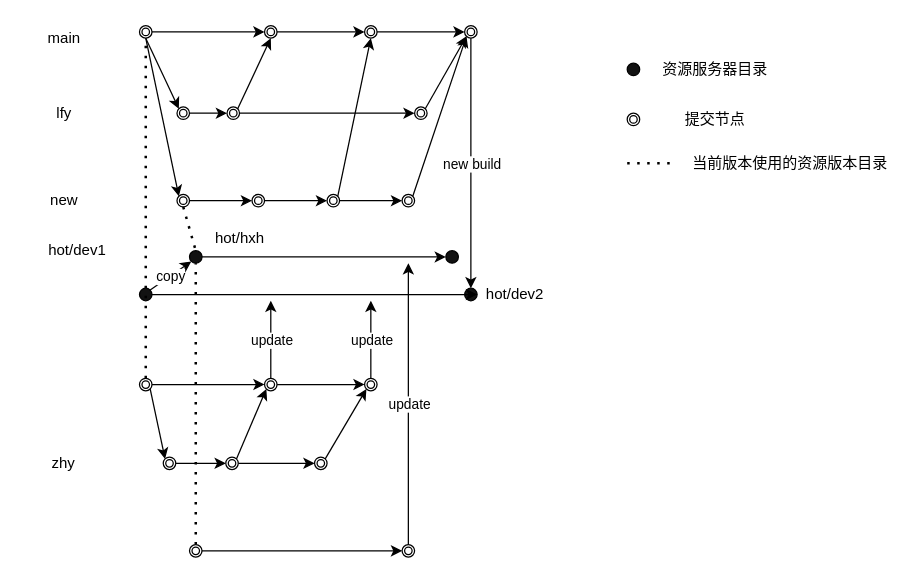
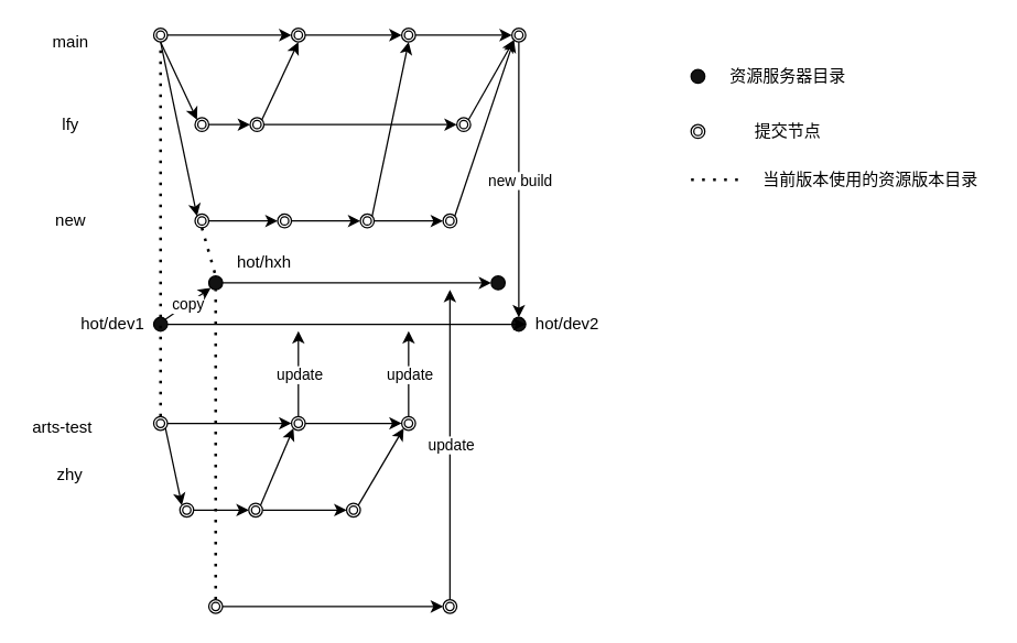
  <mxCell id="0" />
  <mxCell id="1" parent="0" />
  <mxCell id="2" value="lfy" style="text;html=1;strokeColor=none;fillColor=none;align=center;verticalAlign=middle;whiteSpace=wrap;rounded=0;" vertex="1" parent="1"><mxGeometry x="31" y="80" width="40" height="20" as="geometry" /></mxCell>
  <mxCell id="3" value="main" style="text;html=1;strokeColor=none;fillColor=none;align=center;verticalAlign=middle;whiteSpace=wrap;rounded=0;" vertex="1" parent="1"><mxGeometry x="31" y="20" width="40" height="20" as="geometry" /></mxCell>
  <mxCell id="4" value="new" style="text;html=1;strokeColor=none;fillColor=none;align=center;verticalAlign=middle;whiteSpace=wrap;rounded=0;" vertex="1" parent="1"><mxGeometry x="31" y="150" width="40" height="20" as="geometry" /></mxCell>
  <mxCell id="5" value="" style="edgeStyle=orthogonalEdgeStyle;rounded=0;orthogonalLoop=1;jettySize=auto;html=1;" edge="1" parent="1" source="6" target="11"><mxGeometry relative="1" as="geometry" /></mxCell>
  <mxCell id="6" value="" style="ellipse;shape=doubleEllipse;whiteSpace=wrap;html=1;aspect=fixed;" vertex="1" parent="1"><mxGeometry x="141" y="85" width="10" height="10" as="geometry" /></mxCell>
  <mxCell id="7" value="" style="ellipse;whiteSpace=wrap;html=1;aspect=fixed;fillColor=#121212;" vertex="1" parent="1"><mxGeometry x="111" y="230" width="10" height="10" as="geometry" /></mxCell>
  <mxCell id="8" value="" style="edgeStyle=orthogonalEdgeStyle;rounded=0;orthogonalLoop=1;jettySize=auto;html=1;" edge="1" parent="1" source="9" target="13"><mxGeometry relative="1" as="geometry" /></mxCell>
  <mxCell id="9" value="" style="ellipse;shape=doubleEllipse;whiteSpace=wrap;html=1;aspect=fixed;" vertex="1" parent="1"><mxGeometry x="111" y="20" width="10" height="10" as="geometry" /></mxCell>
  <mxCell id="10" value="" style="endArrow=classic;html=1;entryX=0;entryY=0;entryDx=0;entryDy=0;exitX=0.5;exitY=1;exitDx=0;exitDy=0;" edge="1" parent="1" source="9" target="6"><mxGeometry width="50" height="50" relative="1" as="geometry"><mxPoint x="118" y="35" as="sourcePoint" /><mxPoint x="391" y="160" as="targetPoint" /></mxGeometry></mxCell>
  <mxCell id="11" value="" style="ellipse;shape=doubleEllipse;whiteSpace=wrap;html=1;aspect=fixed;" vertex="1" parent="1"><mxGeometry x="181" y="85" width="10" height="10" as="geometry" /></mxCell>
  <mxCell id="12" value="" style="edgeStyle=orthogonalEdgeStyle;rounded=0;orthogonalLoop=1;jettySize=auto;html=1;" edge="1" parent="1" source="13" target="22"><mxGeometry relative="1" as="geometry" /></mxCell>
  <mxCell id="13" value="" style="ellipse;shape=doubleEllipse;whiteSpace=wrap;html=1;aspect=fixed;" vertex="1" parent="1"><mxGeometry x="211" y="20" width="10" height="10" as="geometry" /></mxCell>
  <mxCell id="14" value="" style="endArrow=classic;html=1;exitX=1;exitY=0;exitDx=0;exitDy=0;entryX=0.5;entryY=1;entryDx=0;entryDy=0;" edge="1" parent="1" source="11" target="13"><mxGeometry width="50" height="50" relative="1" as="geometry"><mxPoint x="341" y="210" as="sourcePoint" /><mxPoint x="391" y="160" as="targetPoint" /></mxGeometry></mxCell>
  <mxCell id="15" value="" style="edgeStyle=orthogonalEdgeStyle;rounded=0;orthogonalLoop=1;jettySize=auto;html=1;" edge="1" parent="1" source="16" target="19"><mxGeometry relative="1" as="geometry" /></mxCell>
  <mxCell id="16" value="" style="ellipse;shape=doubleEllipse;whiteSpace=wrap;html=1;aspect=fixed;" vertex="1" parent="1"><mxGeometry x="141" y="155" width="10" height="10" as="geometry" /></mxCell>
  <mxCell id="17" value="" style="endArrow=classic;html=1;entryX=0;entryY=0;entryDx=0;entryDy=0;exitX=0.5;exitY=1;exitDx=0;exitDy=0;" edge="1" parent="1" source="9" target="16"><mxGeometry width="50" height="50" relative="1" as="geometry"><mxPoint x="121" y="30" as="sourcePoint" /><mxPoint x="391" y="160" as="targetPoint" /></mxGeometry></mxCell>
  <mxCell id="18" value="" style="edgeStyle=orthogonalEdgeStyle;rounded=0;orthogonalLoop=1;jettySize=auto;html=1;" edge="1" parent="1" source="19" target="21"><mxGeometry relative="1" as="geometry" /></mxCell>
  <mxCell id="19" value="" style="ellipse;shape=doubleEllipse;whiteSpace=wrap;html=1;aspect=fixed;" vertex="1" parent="1"><mxGeometry x="201" y="155" width="10" height="10" as="geometry" /></mxCell>
  <mxCell id="20" value="" style="edgeStyle=orthogonalEdgeStyle;rounded=0;orthogonalLoop=1;jettySize=auto;html=1;" edge="1" parent="1" source="21" target="65"><mxGeometry relative="1" as="geometry" /></mxCell>
  <mxCell id="21" value="" style="ellipse;shape=doubleEllipse;whiteSpace=wrap;html=1;aspect=fixed;" vertex="1" parent="1"><mxGeometry x="261" y="155" width="10" height="10" as="geometry" /></mxCell>
  <mxCell id="22" value="" style="ellipse;shape=doubleEllipse;whiteSpace=wrap;html=1;aspect=fixed;" vertex="1" parent="1"><mxGeometry x="291" y="20" width="10" height="10" as="geometry" /></mxCell>
  <mxCell id="23" value="" style="endArrow=classic;html=1;exitX=1;exitY=0;exitDx=0;exitDy=0;entryX=0.5;entryY=1;entryDx=0;entryDy=0;" edge="1" parent="1" source="21" target="22"><mxGeometry width="50" height="50" relative="1" as="geometry"><mxPoint x="341" y="210" as="sourcePoint" /><mxPoint x="391" y="160" as="targetPoint" /></mxGeometry></mxCell>
  <mxCell id="24" value="" style="ellipse;whiteSpace=wrap;html=1;aspect=fixed;fillColor=#121212;" vertex="1" parent="1"><mxGeometry x="371" y="230" width="10" height="10" as="geometry" /></mxCell>
  <mxCell id="25" value="" style="endArrow=classic;html=1;exitX=1;exitY=0.5;exitDx=0;exitDy=0;" edge="1" parent="1" source="7"><mxGeometry width="50" height="50" relative="1" as="geometry"><mxPoint x="341" y="210" as="sourcePoint" /><mxPoint x="381" y="235" as="targetPoint" /></mxGeometry></mxCell>
+ <mxCell id="26" value="arts-test" style="text;html=1;strokeColor=none;fillColor=none;align=center;verticalAlign=middle;whiteSpace=wrap;rounded=0;" vertex="1" parent="1"><mxGeometry x="20" y="300" width="50" height="20" as="geometry" /></mxCell>
  <mxCell id="27" value="" style="edgeStyle=orthogonalEdgeStyle;rounded=0;orthogonalLoop=1;jettySize=auto;html=1;" edge="1" parent="1" source="28" target="30"><mxGeometry relative="1" as="geometry" /></mxCell>
  <mxCell id="28" value="" style="ellipse;shape=doubleEllipse;whiteSpace=wrap;html=1;aspect=fixed;" vertex="1" parent="1"><mxGeometry x="111" y="302" width="10" height="10" as="geometry" /></mxCell>
  <mxCell id="29" value="" style="edgeStyle=orthogonalEdgeStyle;rounded=0;orthogonalLoop=1;jettySize=auto;html=1;" edge="1" parent="1" source="30"><mxGeometry relative="1" as="geometry"><mxPoint x="291" y="307" as="targetPoint" /></mxGeometry></mxCell>
  <mxCell id="30" value="" style="ellipse;shape=doubleEllipse;whiteSpace=wrap;html=1;aspect=fixed;" vertex="1" parent="1"><mxGeometry x="211" y="302" width="10" height="10" as="geometry" /></mxCell>
  <mxCell id="31" value="" style="endArrow=none;dashed=1;html=1;dashPattern=1 3;strokeWidth=2;exitX=0.5;exitY=0;exitDx=0;exitDy=0;" edge="1" parent="1" source="28"><mxGeometry width="50" height="50" relative="1" as="geometry"><mxPoint x="341" y="200" as="sourcePoint" /><mxPoint x="116" y="30" as="targetPoint" /></mxGeometry></mxCell>
  <mxCell id="32" value="" style="ellipse;shape=doubleEllipse;whiteSpace=wrap;html=1;aspect=fixed;" vertex="1" parent="1"><mxGeometry x="331" y="85" width="10" height="10" as="geometry" /></mxCell>
- <mxCell id="33" value="zhy" style="text;html=1;align=center;verticalAlign=middle;resizable=0;points=[];autosize=1;strokeColor=none;" vertex="1" parent="1"><mxGeometry x="35" y="360" width="30" height="20" as="geometry" /></mxCell>
+ <mxCell id="33" value="zhy" style="text;html=1;align=center;verticalAlign=middle;resizable=0;points=[];autosize=1;strokeColor=none;" vertex="1" parent="1"><mxGeometry x="35" y="335" width="30" height="20" as="geometry" /></mxCell>
  <mxCell id="34" value="" style="endArrow=classic;html=1;exitX=1;exitY=1;exitDx=0;exitDy=0;entryX=0;entryY=0;entryDx=0;entryDy=0;" edge="1" parent="1" source="28" target="36"><mxGeometry width="50" height="50" relative="1" as="geometry"><mxPoint x="340" y="230" as="sourcePoint" /><mxPoint x="390" y="180" as="targetPoint" /></mxGeometry></mxCell>
  <mxCell id="35" value="" style="edgeStyle=orthogonalEdgeStyle;rounded=0;orthogonalLoop=1;jettySize=auto;html=1;" edge="1" parent="1" source="36" target="38"><mxGeometry relative="1" as="geometry" /></mxCell>
  <mxCell id="36" value="" style="ellipse;shape=doubleEllipse;whiteSpace=wrap;html=1;aspect=fixed;" vertex="1" parent="1"><mxGeometry x="130" y="365" width="10" height="10" as="geometry" /></mxCell>
  <mxCell id="37" value="" style="edgeStyle=orthogonalEdgeStyle;rounded=0;orthogonalLoop=1;jettySize=auto;html=1;" edge="1" parent="1" source="38" target="48"><mxGeometry relative="1" as="geometry" /></mxCell>
  <mxCell id="38" value="" style="ellipse;shape=doubleEllipse;whiteSpace=wrap;html=1;aspect=fixed;" vertex="1" parent="1"><mxGeometry x="180" y="365" width="10" height="10" as="geometry" /></mxCell>
  <mxCell id="39" value="" style="endArrow=classic;html=1;exitX=1;exitY=0;exitDx=0;exitDy=0;entryX=0;entryY=1;entryDx=0;entryDy=0;" edge="1" parent="1" source="38" target="30"><mxGeometry width="50" height="50" relative="1" as="geometry"><mxPoint x="340" y="230" as="sourcePoint" /><mxPoint x="390" y="180" as="targetPoint" /></mxGeometry></mxCell>
  <mxCell id="40" value="" style="endArrow=classic;html=1;exitX=0.5;exitY=0;exitDx=0;exitDy=0;" edge="1" parent="1" source="30"><mxGeometry relative="1" as="geometry"><mxPoint x="221" y="270" as="sourcePoint" /><mxPoint x="216" y="240" as="targetPoint" /></mxGeometry></mxCell>
  <mxCell id="41" value="update" style="edgeLabel;resizable=0;html=1;align=center;verticalAlign=middle;" connectable="0" vertex="1" parent="40"><mxGeometry relative="1" as="geometry" /></mxCell>
  <mxCell id="42" value="" style="endArrow=classic;html=1;entryX=0;entryY=0.5;entryDx=0;entryDy=0;" edge="1" parent="1" target="32"><mxGeometry width="50" height="50" relative="1" as="geometry"><mxPoint x="191" y="90" as="sourcePoint" /><mxPoint x="391" y="150" as="targetPoint" /></mxGeometry></mxCell>
  <mxCell id="43" value="" style="ellipse;shape=doubleEllipse;whiteSpace=wrap;html=1;aspect=fixed;" vertex="1" parent="1"><mxGeometry x="371" y="20" width="10" height="10" as="geometry" /></mxCell>
  <mxCell id="44" value="" style="endArrow=classic;html=1;exitX=1;exitY=0;exitDx=0;exitDy=0;entryX=0;entryY=1;entryDx=0;entryDy=0;" edge="1" parent="1" source="32" target="43"><mxGeometry width="50" height="50" relative="1" as="geometry"><mxPoint x="341" y="200" as="sourcePoint" /><mxPoint x="391" y="150" as="targetPoint" /></mxGeometry></mxCell>
  <mxCell id="45" value="" style="endArrow=classic;html=1;exitX=1;exitY=0.5;exitDx=0;exitDy=0;entryX=0;entryY=0.5;entryDx=0;entryDy=0;" edge="1" parent="1" source="22" target="43"><mxGeometry width="50" height="50" relative="1" as="geometry"><mxPoint x="341" y="200" as="sourcePoint" /><mxPoint x="391" y="150" as="targetPoint" /></mxGeometry></mxCell>
  <mxCell id="46" value="" style="endArrow=classic;html=1;exitX=0.5;exitY=1;exitDx=0;exitDy=0;entryX=0.5;entryY=0;entryDx=0;entryDy=0;" edge="1" parent="1" source="43" target="24"><mxGeometry relative="1" as="geometry"><mxPoint x="311" y="170" as="sourcePoint" /><mxPoint x="411" y="170" as="targetPoint" /></mxGeometry></mxCell>
  <mxCell id="47" value="new build" style="edgeLabel;resizable=0;html=1;align=center;verticalAlign=middle;" connectable="0" vertex="1" parent="46"><mxGeometry relative="1" as="geometry" /></mxCell>
  <mxCell id="48" value="" style="ellipse;shape=doubleEllipse;whiteSpace=wrap;html=1;aspect=fixed;" vertex="1" parent="1"><mxGeometry x="251" y="365" width="10" height="10" as="geometry" /></mxCell>
  <mxCell id="49" value="" style="endArrow=classic;html=1;exitX=1;exitY=0;exitDx=0;exitDy=0;entryX=0;entryY=1;entryDx=0;entryDy=0;" edge="1" parent="1" source="48" target="50"><mxGeometry width="50" height="50" relative="1" as="geometry"><mxPoint x="198.536" y="376.464" as="sourcePoint" /><mxPoint x="301" y="310" as="targetPoint" /></mxGeometry></mxCell>
  <mxCell id="50" value="" style="ellipse;shape=doubleEllipse;whiteSpace=wrap;html=1;aspect=fixed;" vertex="1" parent="1"><mxGeometry x="291" y="302" width="10" height="10" as="geometry" /></mxCell>
  <mxCell id="51" value="" style="endArrow=classic;html=1;exitX=0.5;exitY=0;exitDx=0;exitDy=0;" edge="1" parent="1" source="50"><mxGeometry relative="1" as="geometry"><mxPoint x="226" y="312" as="sourcePoint" /><mxPoint x="296" y="240" as="targetPoint" /></mxGeometry></mxCell>
  <mxCell id="52" value="update" style="edgeLabel;resizable=0;html=1;align=center;verticalAlign=middle;" connectable="0" vertex="1" parent="51"><mxGeometry relative="1" as="geometry" /></mxCell>
  <mxCell id="53" value="" style="ellipse;whiteSpace=wrap;html=1;aspect=fixed;fillColor=#121212;" vertex="1" parent="1"><mxGeometry x="151" y="200" width="10" height="10" as="geometry" /></mxCell>
  <mxCell id="54" value="" style="ellipse;whiteSpace=wrap;html=1;aspect=fixed;fillColor=#121212;" vertex="1" parent="1"><mxGeometry x="356" y="200" width="10" height="10" as="geometry" /></mxCell>
  <mxCell id="55" value="" style="endArrow=classic;html=1;exitX=1;exitY=0.5;exitDx=0;exitDy=0;entryX=0;entryY=0.5;entryDx=0;entryDy=0;" edge="1" parent="1" source="53" target="54"><mxGeometry width="50" height="50" relative="1" as="geometry"><mxPoint x="141" y="210" as="sourcePoint" /><mxPoint x="251" y="210" as="targetPoint" /></mxGeometry></mxCell>
  <mxCell id="56" value="" style="endArrow=none;dashed=1;html=1;dashPattern=1 3;strokeWidth=2;exitX=0.5;exitY=1;exitDx=0;exitDy=0;entryX=0.5;entryY=0;entryDx=0;entryDy=0;" edge="1" parent="1" source="16" target="53"><mxGeometry width="50" height="50" relative="1" as="geometry"><mxPoint x="281" y="280" as="sourcePoint" /><mxPoint x="331" y="230" as="targetPoint" /></mxGeometry></mxCell>
  <mxCell id="57" value="" style="endArrow=classic;html=1;exitX=1;exitY=0;exitDx=0;exitDy=0;entryX=0;entryY=1;entryDx=0;entryDy=0;" edge="1" parent="1" source="7" target="53"><mxGeometry relative="1" as="geometry"><mxPoint x="261" y="250" as="sourcePoint" /><mxPoint x="361" y="250" as="targetPoint" /></mxGeometry></mxCell>
  <mxCell id="58" value="copy" style="edgeLabel;resizable=0;html=1;align=center;verticalAlign=middle;" connectable="0" vertex="1" parent="57"><mxGeometry relative="1" as="geometry" /></mxCell>
  <mxCell id="59" value="" style="edgeStyle=orthogonalEdgeStyle;rounded=0;orthogonalLoop=1;jettySize=auto;html=1;" edge="1" parent="1" source="60" target="62"><mxGeometry relative="1" as="geometry" /></mxCell>
  <mxCell id="60" value="" style="ellipse;shape=doubleEllipse;whiteSpace=wrap;html=1;aspect=fixed;" vertex="1" parent="1"><mxGeometry x="151" y="435" width="10" height="10" as="geometry" /></mxCell>
  <mxCell id="61" value="" style="endArrow=none;dashed=1;html=1;dashPattern=1 3;strokeWidth=2;entryX=0.5;entryY=1;entryDx=0;entryDy=0;exitX=0.5;exitY=0;exitDx=0;exitDy=0;" edge="1" parent="1" source="60" target="53"><mxGeometry width="50" height="50" relative="1" as="geometry"><mxPoint x="281" y="280" as="sourcePoint" /><mxPoint x="331" y="230" as="targetPoint" /></mxGeometry></mxCell>
  <mxCell id="62" value="" style="ellipse;shape=doubleEllipse;whiteSpace=wrap;html=1;aspect=fixed;" vertex="1" parent="1"><mxGeometry x="321" y="435" width="10" height="10" as="geometry" /></mxCell>
  <mxCell id="63" value="" style="endArrow=classic;html=1;exitX=0.5;exitY=0;exitDx=0;exitDy=0;" edge="1" parent="1" source="62"><mxGeometry relative="1" as="geometry"><mxPoint x="321" y="430" as="sourcePoint" /><mxPoint x="326" y="210" as="targetPoint" /></mxGeometry></mxCell>
  <mxCell id="64" value="update" style="edgeLabel;resizable=0;html=1;align=center;verticalAlign=middle;" connectable="0" vertex="1" parent="63"><mxGeometry relative="1" as="geometry" /></mxCell>
  <mxCell id="65" value="" style="ellipse;shape=doubleEllipse;whiteSpace=wrap;html=1;aspect=fixed;" vertex="1" parent="1"><mxGeometry x="321" y="155" width="10" height="10" as="geometry" /></mxCell>
  <mxCell id="66" value="" style="endArrow=classic;html=1;entryX=0;entryY=1;entryDx=0;entryDy=0;exitX=1;exitY=0;exitDx=0;exitDy=0;" edge="1" parent="1" source="65" target="43"><mxGeometry width="50" height="50" relative="1" as="geometry"><mxPoint x="331" y="150" as="sourcePoint" /><mxPoint x="382.464" y="38.536" as="targetPoint" /></mxGeometry></mxCell>
- <mxCell id="67" value="hot/dev1" style="text;html=1;align=center;verticalAlign=middle;resizable=0;points=[];autosize=1;strokeColor=none;" vertex="1" parent="1"><mxGeometry x="31" y="190" width="60" height="20" as="geometry" /></mxCell>
+ <mxCell id="67" value="hot/dev1" style="text;html=1;align=center;verticalAlign=middle;resizable=0;points=[];autosize=1;strokeColor=none;" vertex="1" parent="1"><mxGeometry x="51" y="225" width="60" height="20" as="geometry" /></mxCell>
  <mxCell id="68" value="hot/dev2" style="text;html=1;align=center;verticalAlign=middle;resizable=0;points=[];autosize=1;strokeColor=none;" vertex="1" parent="1"><mxGeometry x="381" y="225" width="60" height="20" as="geometry" /></mxCell>
  <mxCell id="69" value="hot/hxh" style="text;html=1;align=center;verticalAlign=middle;resizable=0;points=[];autosize=1;strokeColor=none;" vertex="1" parent="1"><mxGeometry x="166" y="180" width="50" height="20" as="geometry" /></mxCell>
  <mxCell id="70" value="" style="ellipse;whiteSpace=wrap;html=1;aspect=fixed;fillColor=#121212;" vertex="1" parent="1"><mxGeometry x="501" y="50" width="10" height="10" as="geometry" /></mxCell>
  <mxCell id="71" value="资源服务器目录" style="text;html=1;align=center;verticalAlign=middle;resizable=0;points=[];autosize=1;strokeColor=none;" vertex="1" parent="1"><mxGeometry x="521" y="45" width="100" height="20" as="geometry" /></mxCell>
  <mxCell id="72" value="" style="ellipse;shape=doubleEllipse;whiteSpace=wrap;html=1;aspect=fixed;" vertex="1" parent="1"><mxGeometry x="501" y="90" width="10" height="10" as="geometry" /></mxCell>
  <mxCell id="73" value="提交节点" style="text;html=1;align=center;verticalAlign=middle;resizable=0;points=[];autosize=1;strokeColor=none;" vertex="1" parent="1"><mxGeometry x="541" y="85" width="60" height="20" as="geometry" /></mxCell>
  <mxCell id="74" value="" style="endArrow=none;dashed=1;html=1;dashPattern=1 3;strokeWidth=2;" edge="1" parent="1"><mxGeometry width="50" height="50" relative="1" as="geometry"><mxPoint x="501" y="130" as="sourcePoint" /><mxPoint x="541" y="130" as="targetPoint" /></mxGeometry></mxCell>
  <mxCell id="75" value="当前版本使用的资源版本目录" style="text;html=1;align=center;verticalAlign=middle;resizable=0;points=[];autosize=1;strokeColor=none;" vertex="1" parent="1"><mxGeometry x="546" y="120" width="170" height="20" as="geometry" /></mxCell>
